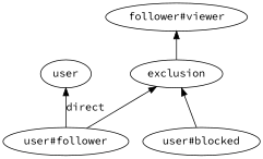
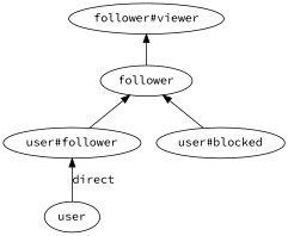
  digraph {
    fontname="Source Code Pro"
    rankdir=BT
    node [fontname="Source Code Pro"]
    edge [fontname="Source Code Pro"]
    n1 [label=user]
    n2 [label="user#follower"]
    n3 [label="user#blocked"]
-   n4 [label=exclusion]
+   n4 [label=follower]
    n5 [label="follower#viewer"]
-   n2 -> n1 [label=direct]
+   n1 -> n2 [label=direct]
    n2 -> n4
    n3 -> n4
    n4 -> n5
  }
